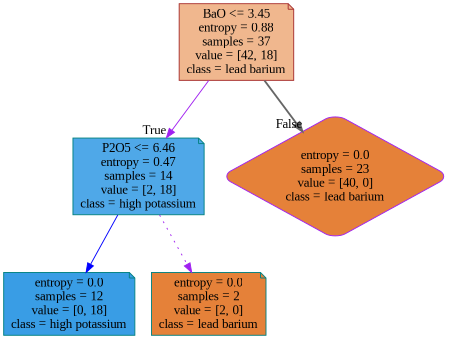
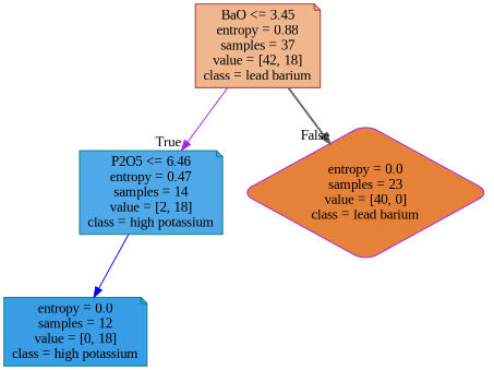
  digraph {
    fontname="Liberation Serif"
    node [color=teal fillcolor="#e58139" fontname="Liberation Serif" shape=note style="filled, rounded"]
    edge [fontname="Liberation Serif" color=purple style=solid]
    n1 [color=brown fillcolor="#f0b78e" label="BaO <= 3.45\nentropy = 0.88\nsamples = 37\nvalue = [42, 18]\nclass = lead barium"]
    n2 [fillcolor="#4fa8e8" label="P2O5 <= 6.46\nentropy = 0.47\nsamples = 14\nvalue = [2, 18]\nclass = high potassium"]
    n3 [color=purple label="entropy = 0.0\nsamples = 23\nvalue = [40, 0]\nclass = lead barium" shape=diamond]
    n4 [fillcolor="#399de5" label="entropy = 0.0\nsamples = 12\nvalue = [0, 18]\nclass = high potassium"]
-   n5 [label="entropy = 0.0\nsamples = 2\nvalue = [2, 0]\nclass = lead barium"]
    n1 -> n2 [headlabel=True labelangle=45 labeldistance=2.5]
    n1 -> n3 [headlabel=False labelangle=-45 labeldistance=2.5 color=gray40 style=bold]
    n2 -> n4 [color=blue]
-   n2 -> n5 [style=dotted]
  }
